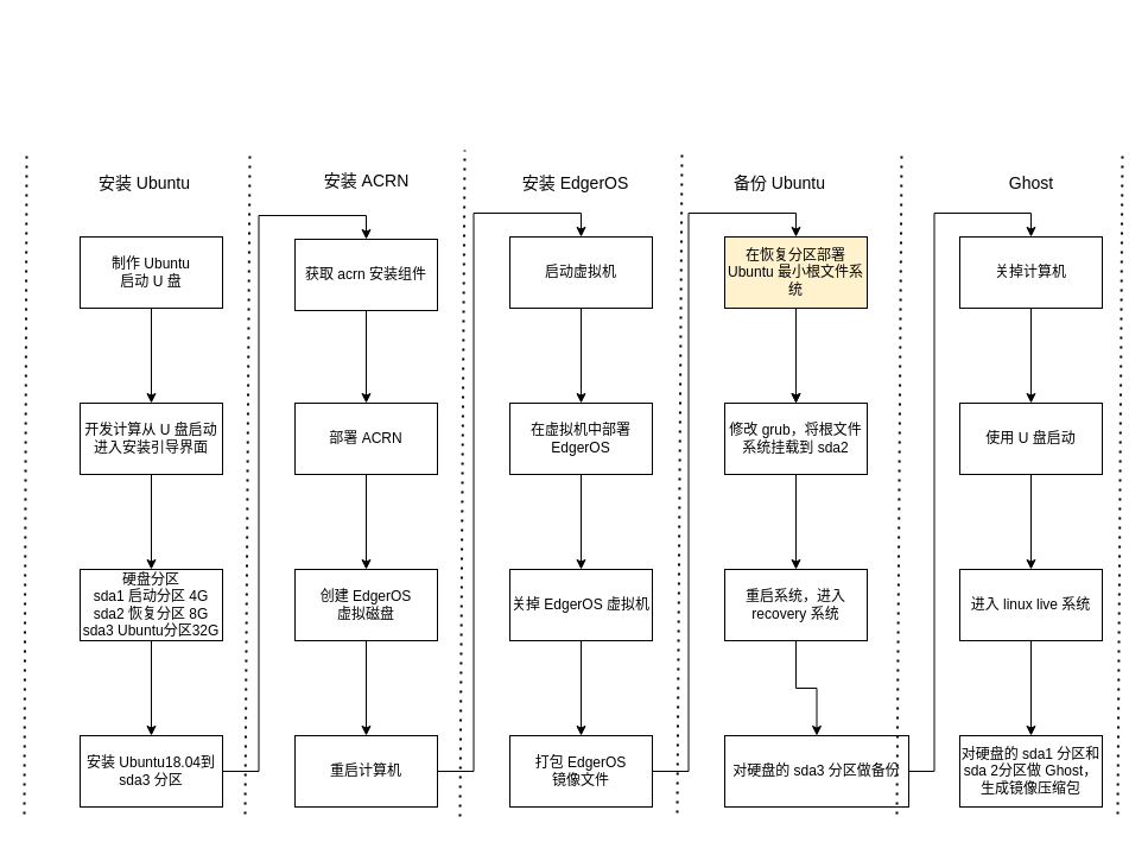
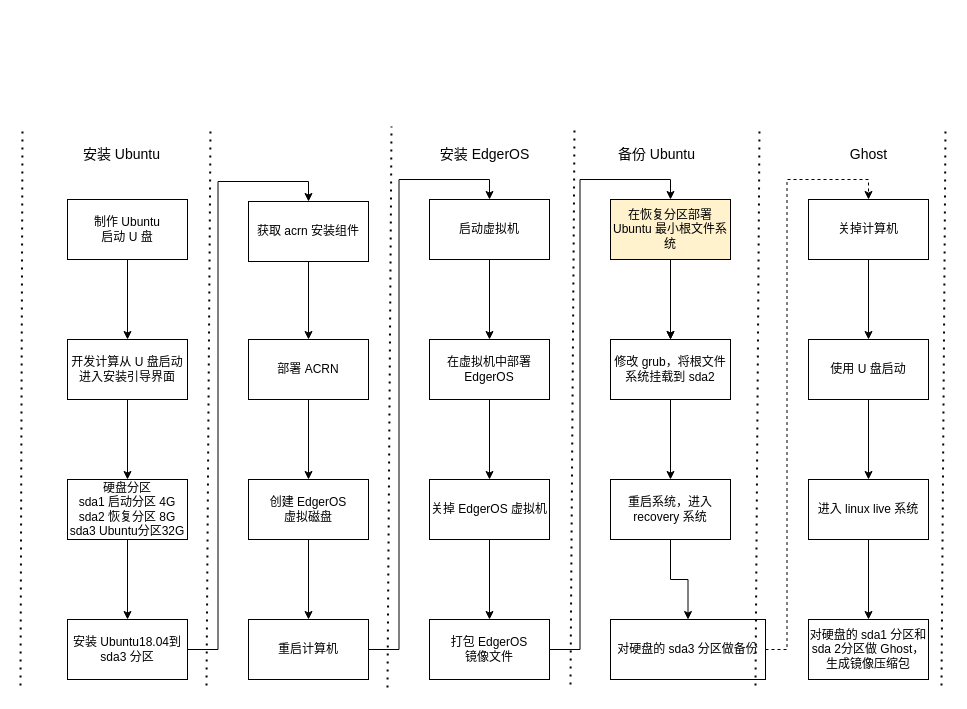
  <mxCell id="0" />
  <mxCell id="1" parent="0" />
  <mxCell id="2" value="" style="edgeStyle=orthogonalEdgeStyle;rounded=0;orthogonalLoop=1;jettySize=auto;html=1;" parent="1" source="3" target="5" edge="1"><mxGeometry relative="1" as="geometry" /></mxCell>
  <mxCell id="3" value="部署 ACRN" style="whiteSpace=wrap;html=1;rounded=0;" parent="1" vertex="1"><mxGeometry x="248" y="339" width="120" height="60" as="geometry" /></mxCell>
  <mxCell id="4" style="edgeStyle=orthogonalEdgeStyle;rounded=0;orthogonalLoop=1;jettySize=auto;html=1;" parent="1" source="5" target="9" edge="1"><mxGeometry relative="1" as="geometry" /></mxCell>
  <mxCell id="5" value="创建 EdgerOS &lt;br&gt;虚拟磁盘" style="whiteSpace=wrap;html=1;rounded=0;" parent="1" vertex="1"><mxGeometry x="248" y="479" width="120" height="60" as="geometry" /></mxCell>
  <mxCell id="6" value="" style="edgeStyle=orthogonalEdgeStyle;rounded=0;orthogonalLoop=1;jettySize=auto;html=1;" parent="1" source="7" target="11" edge="1"><mxGeometry relative="1" as="geometry" /></mxCell>
  <mxCell id="7" value="启动虚拟机" style="whiteSpace=wrap;html=1;rounded=0;" parent="1" vertex="1"><mxGeometry x="429" y="199" width="120" height="60" as="geometry" /></mxCell>
  <mxCell id="8" style="edgeStyle=orthogonalEdgeStyle;rounded=0;orthogonalLoop=1;jettySize=auto;html=1;entryX=0.5;entryY=0;entryDx=0;entryDy=0;" parent="1" source="9" target="7" edge="1"><mxGeometry relative="1" as="geometry" /></mxCell>
  <mxCell id="9" value="重启计算机" style="whiteSpace=wrap;html=1;rounded=0;" parent="1" vertex="1"><mxGeometry x="248" y="619" width="120" height="60" as="geometry" /></mxCell>
  <mxCell id="10" value="" style="edgeStyle=orthogonalEdgeStyle;rounded=0;orthogonalLoop=1;jettySize=auto;html=1;" parent="1" source="11" target="13" edge="1"><mxGeometry relative="1" as="geometry" /></mxCell>
  <mxCell id="11" value="在虚拟机中部署 EdgerOS" style="whiteSpace=wrap;html=1;rounded=0;" parent="1" vertex="1"><mxGeometry x="429" y="339" width="120" height="60" as="geometry" /></mxCell>
  <mxCell id="12" value="" style="edgeStyle=orthogonalEdgeStyle;rounded=0;orthogonalLoop=1;jettySize=auto;html=1;" parent="1" source="13" target="15" edge="1"><mxGeometry relative="1" as="geometry" /></mxCell>
  <mxCell id="13" value="关掉 EdgerOS 虚拟机" style="whiteSpace=wrap;html=1;rounded=0;" parent="1" vertex="1"><mxGeometry x="429" y="479" width="120" height="60" as="geometry" /></mxCell>
  <mxCell id="14" style="edgeStyle=orthogonalEdgeStyle;rounded=0;orthogonalLoop=1;jettySize=auto;html=1;entryX=0.5;entryY=0;entryDx=0;entryDy=0;" parent="1" source="15" target="18" edge="1"><mxGeometry relative="1" as="geometry" /></mxCell>
  <mxCell id="15" value="打包 EdgerOS &lt;br&gt;镜像文件" style="whiteSpace=wrap;html=1;rounded=0;" parent="1" vertex="1"><mxGeometry x="429" y="619" width="120" height="60" as="geometry" /></mxCell>
  <mxCell id="16" value="" style="edgeStyle=orthogonalEdgeStyle;rounded=0;orthogonalLoop=1;jettySize=auto;html=1;" parent="1" source="18" target="20" edge="1"><mxGeometry relative="1" as="geometry" /></mxCell>
  <mxCell id="17" value="" style="edgeStyle=orthogonalEdgeStyle;rounded=0;orthogonalLoop=1;jettySize=auto;html=1;" edge="1" parent="1" source="18" target="20"><mxGeometry relative="1" as="geometry" /></mxCell>
  <mxCell id="18" value="在恢复分区部署Ubuntu 最小根文件系统" style="whiteSpace=wrap;html=1;rounded=0;fillColor=#fff2cc;" parent="1" vertex="1"><mxGeometry x="610" y="199" width="120" height="60" as="geometry" /></mxCell>
  <mxCell id="19" value="" style="edgeStyle=orthogonalEdgeStyle;rounded=0;orthogonalLoop=1;jettySize=auto;html=1;" parent="1" source="20" target="22" edge="1"><mxGeometry relative="1" as="geometry" /></mxCell>
  <mxCell id="20" value="修改 grub，将根文件系统挂载到 sda2" style="whiteSpace=wrap;html=1;rounded=0;" parent="1" vertex="1"><mxGeometry x="610" y="339" width="120" height="60" as="geometry" /></mxCell>
  <mxCell id="21" value="" style="edgeStyle=orthogonalEdgeStyle;rounded=0;orthogonalLoop=1;jettySize=auto;html=1;" parent="1" source="22" target="24" edge="1"><mxGeometry relative="1" as="geometry" /></mxCell>
  <mxCell id="22" value="重启系统，进入 recovery 系统" style="whiteSpace=wrap;html=1;rounded=0;" parent="1" vertex="1"><mxGeometry x="610" y="479" width="120" height="60" as="geometry" /></mxCell>
- <mxCell id="23" style="edgeStyle=orthogonalEdgeStyle;rounded=0;orthogonalLoop=1;jettySize=auto;html=1;entryX=0.5;entryY=0;entryDx=0;entryDy=0;" edge="1" parent="1" source="24" target="46"><mxGeometry relative="1" as="geometry" /></mxCell>
+ <mxCell id="23" style="edgeStyle=orthogonalEdgeStyle;rounded=0;orthogonalLoop=1;jettySize=auto;html=1;entryX=0.5;entryY=0;entryDx=0;entryDy=0;dashed=1;" edge="1" parent="1" source="24" target="46"><mxGeometry relative="1" as="geometry" /></mxCell>
  <mxCell id="24" value="对硬盘的 sda3 分区做备份" style="whiteSpace=wrap;html=1;rounded=0;" parent="1" vertex="1"><mxGeometry x="610" y="619" width="155" height="60" as="geometry" /></mxCell>
  <mxCell id="25" style="edgeStyle=orthogonalEdgeStyle;rounded=0;orthogonalLoop=1;jettySize=auto;html=1;exitX=0.5;exitY=1;exitDx=0;exitDy=0;" parent="1" source="26" target="32" edge="1"><mxGeometry relative="1" as="geometry" /></mxCell>
  <mxCell id="26" value="硬盘分区&lt;br&gt;sda1 启动分区 4G&lt;br&gt;sda2 恢复分区 8G&lt;br&gt;sda3 Ubuntu分区32G" style="rounded=0;whiteSpace=wrap;html=1;" parent="1" vertex="1"><mxGeometry x="67" y="479" width="120" height="60" as="geometry" /></mxCell>
  <mxCell id="27" value="" style="edgeStyle=orthogonalEdgeStyle;rounded=0;orthogonalLoop=1;jettySize=auto;html=1;" parent="1" source="28" target="30" edge="1"><mxGeometry relative="1" as="geometry" /></mxCell>
  <mxCell id="28" value="制作 Ubuntu &lt;br&gt;启动 U 盘" style="whiteSpace=wrap;html=1;rounded=0;" parent="1" vertex="1"><mxGeometry x="67" y="199" width="120" height="60" as="geometry" /></mxCell>
  <mxCell id="29" style="edgeStyle=orthogonalEdgeStyle;rounded=0;orthogonalLoop=1;jettySize=auto;html=1;" parent="1" source="30" target="26" edge="1"><mxGeometry relative="1" as="geometry" /></mxCell>
  <mxCell id="30" value="开发计算从 U 盘启动&lt;br&gt;进入安装引导界面" style="whiteSpace=wrap;html=1;rounded=0;" parent="1" vertex="1"><mxGeometry x="67" y="339" width="120" height="60" as="geometry" /></mxCell>
  <mxCell id="31" style="edgeStyle=orthogonalEdgeStyle;rounded=0;orthogonalLoop=1;jettySize=auto;html=1;entryX=0.5;entryY=0;entryDx=0;entryDy=0;" parent="1" source="32" target="34" edge="1"><mxGeometry relative="1" as="geometry" /></mxCell>
  <mxCell id="32" value="安装 Ubuntu18.04到&lt;br&gt;sda3 分区" style="whiteSpace=wrap;html=1;rounded=0;" parent="1" vertex="1"><mxGeometry x="67" y="619" width="120" height="60" as="geometry" /></mxCell>
  <mxCell id="33" style="edgeStyle=orthogonalEdgeStyle;rounded=0;orthogonalLoop=1;jettySize=auto;html=1;exitX=0.5;exitY=1;exitDx=0;exitDy=0;" parent="1" source="34" target="3" edge="1"><mxGeometry relative="1" as="geometry" /></mxCell>
  <mxCell id="34" value="获取 acrn 安装组件" style="whiteSpace=wrap;html=1;rounded=0;" parent="1" vertex="1"><mxGeometry x="248" y="201" width="120" height="60" as="geometry" /></mxCell>
  <mxCell id="35" value="" style="whiteSpace=wrap;html=1;aspect=fixed;opacity=0;fillColor=none;" parent="1" vertex="1"><mxGeometry x="116" y="20" width="6" height="6" as="geometry" /></mxCell>
  <mxCell id="36" value="" style="endArrow=none;dashed=1;html=1;dashPattern=1 3;strokeWidth=2;rounded=0;" parent="1" edge="1"><mxGeometry width="50" height="50" relative="1" as="geometry"><mxPoint x="755" y="685" as="sourcePoint" /><mxPoint x="759" as="targetPoint" y="126" /></mxGeometry></mxCell>
  <mxCell id="37" value="" style="endArrow=none;dashed=1;html=1;dashPattern=1 3;strokeWidth=2;rounded=0;" parent="1" edge="1"><mxGeometry width="50" height="50" relative="1" as="geometry"><mxPoint x="206" y="685" as="sourcePoint" /><mxPoint x="210" as="targetPoint" y="126" /></mxGeometry></mxCell>
  <mxCell id="38" value="" style="endArrow=none;dashed=1;html=1;dashPattern=1 3;strokeWidth=2;rounded=0;" parent="1" edge="1"><mxGeometry width="50" height="50" relative="1" as="geometry"><mxPoint x="387" y="687" as="sourcePoint" /><mxPoint x="391" as="targetPoint" y="126" /></mxGeometry></mxCell>
  <mxCell id="39" value="" style="endArrow=none;dashed=1;html=1;dashPattern=1 3;strokeWidth=2;rounded=0;" parent="1" edge="1"><mxGeometry width="50" height="50" relative="1" as="geometry"><mxPoint x="570" y="684" as="sourcePoint" /><mxPoint x="574" as="targetPoint" y="126" /></mxGeometry></mxCell>
  <mxCell id="40" value="" style="endArrow=none;dashed=1;html=1;dashPattern=1 3;strokeWidth=2;rounded=0;" parent="1" edge="1"><mxGeometry width="50" height="50" relative="1" as="geometry"><mxPoint x="20" y="685" as="sourcePoint" /><mxPoint x="22" y="128" as="targetPoint" /></mxGeometry></mxCell>
  <mxCell id="41" value="&lt;font style=&quot;font-size: 14px;&quot;&gt;安装 Ubuntu&lt;/font&gt;" style="text;html=1;strokeColor=none;fillColor=none;align=center;verticalAlign=middle;whiteSpace=wrap;rounded=0;opacity=0;" parent="1" vertex="1"><mxGeometry x="53" y="133" width="137" height="42" as="geometry" /></mxCell>
- <mxCell id="42" value="&lt;span style=&quot;font-size: 14px;&quot;&gt;安装 ACRN&lt;/span&gt;" style="text;html=1;strokeColor=none;fillColor=none;align=center;verticalAlign=middle;whiteSpace=wrap;rounded=0;opacity=0;" parent="1" vertex="1"><mxGeometry x="239.5" y="131" width="137" height="42" as="geometry" /></mxCell>
  <mxCell id="43" value="&lt;span style=&quot;font-size: 14px;&quot;&gt;安装 EdgerOS&amp;nbsp;&lt;br&gt;&lt;/span&gt;" style="text;html=1;strokeColor=none;fillColor=none;align=center;verticalAlign=middle;whiteSpace=wrap;rounded=0;opacity=0;" parent="1" vertex="1"><mxGeometry x="418" y="133" width="137" height="42" as="geometry" /></mxCell>
  <mxCell id="44" value="&lt;span style=&quot;font-size: 14px;&quot;&gt;备份 Ubuntu&lt;br&gt;&lt;/span&gt;" style="text;html=1;strokeColor=none;fillColor=none;align=center;verticalAlign=middle;whiteSpace=wrap;rounded=0;opacity=0;" parent="1" vertex="1"><mxGeometry x="588" y="133" width="137" height="42" as="geometry" /></mxCell>
  <mxCell id="45" value="" style="edgeStyle=orthogonalEdgeStyle;rounded=0;orthogonalLoop=1;jettySize=auto;html=1;" edge="1" parent="1" source="46" target="48"><mxGeometry relative="1" as="geometry" /></mxCell>
  <mxCell id="46" value="关掉计算机" style="whiteSpace=wrap;html=1;rounded=0;" vertex="1" parent="1"><mxGeometry x="808" y="199" width="120" height="60" as="geometry" /></mxCell>
  <mxCell id="47" value="" style="edgeStyle=orthogonalEdgeStyle;rounded=0;orthogonalLoop=1;jettySize=auto;html=1;" edge="1" parent="1" source="48" target="50"><mxGeometry relative="1" as="geometry" /></mxCell>
  <mxCell id="48" value="使用 U 盘启动" style="whiteSpace=wrap;html=1;rounded=0;" vertex="1" parent="1"><mxGeometry x="808" y="339" width="120" height="60" as="geometry" /></mxCell>
  <mxCell id="49" value="" style="edgeStyle=orthogonalEdgeStyle;rounded=0;orthogonalLoop=1;jettySize=auto;html=1;" edge="1" parent="1" source="50" target="51"><mxGeometry relative="1" as="geometry" /></mxCell>
  <mxCell id="50" value="进入 linux live 系统" style="whiteSpace=wrap;html=1;rounded=0;" vertex="1" parent="1"><mxGeometry x="808" y="479" width="120" height="60" as="geometry" /></mxCell>
  <mxCell id="51" value="对硬盘的 sda1 分区和sda 2分区做 Ghost，生成镜像压缩包" style="whiteSpace=wrap;html=1;rounded=0;" vertex="1" parent="1"><mxGeometry x="808" y="619" width="120" height="60" as="geometry" /></mxCell>
  <mxCell id="52" value="" style="endArrow=none;dashed=1;html=1;dashPattern=1 3;strokeWidth=2;rounded=0;" edge="1" parent="1"><mxGeometry width="50" height="50" relative="1" as="geometry"><mxPoint x="941" y="685" as="sourcePoint" /><mxPoint x="945" as="targetPoint" y="126" /></mxGeometry></mxCell>
  <mxCell id="53" value="&lt;span style=&quot;font-size: 14px;&quot;&gt;Ghost&lt;br&gt;&lt;/span&gt;" style="text;html=1;strokeColor=none;fillColor=none;align=center;verticalAlign=middle;whiteSpace=wrap;rounded=0;opacity=0;" vertex="1" parent="1"><mxGeometry x="799.5" y="133" width="137" height="42" as="geometry" /></mxCell>
